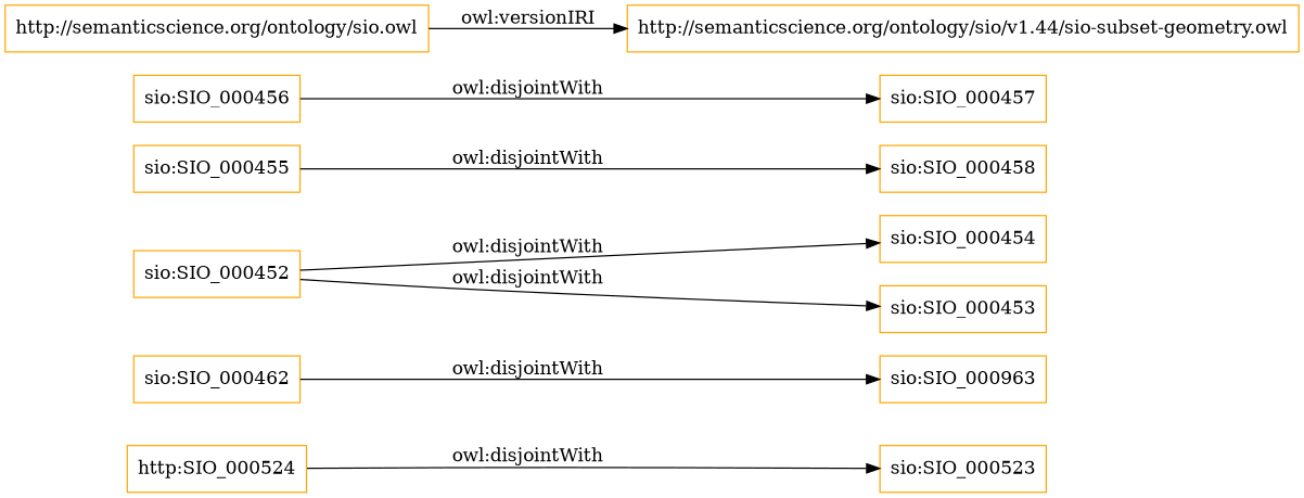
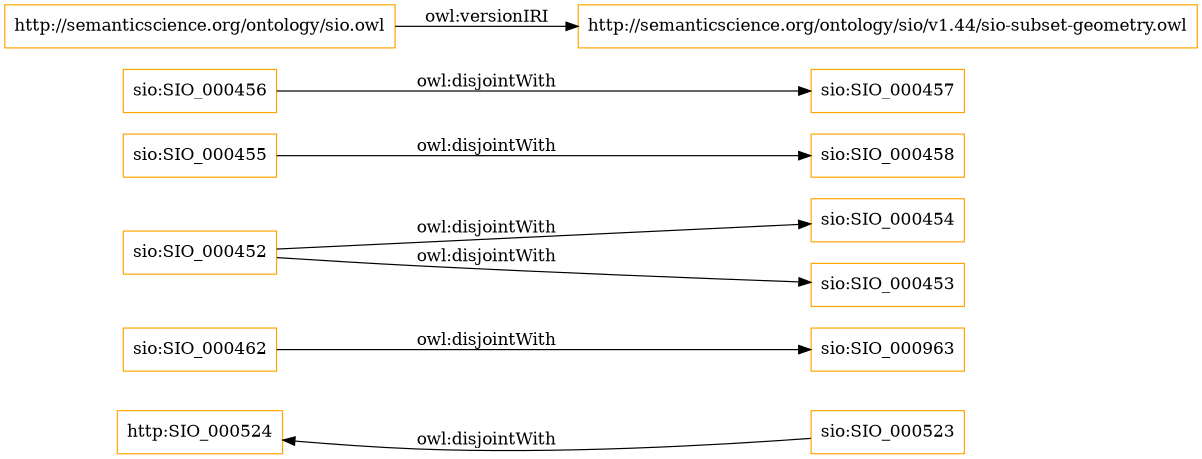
  digraph {
    rankdir=LR
    node [color=orange shape=rectangle]
    n1 [label="http:SIO_000524"]
    "sio:SIO_000523"
    n3 [label="sio:SIO_000963"]
    "sio:SIO_000462"
    "sio:SIO_000452"
    "sio:SIO_000454"
    "sio:SIO_000453"
    "sio:SIO_000455"
    "sio:SIO_000458"
    "sio:SIO_000456"
    "sio:SIO_000457"
    "http://semanticscience.org/ontology/sio.owl"
    "http://semanticscience.org/ontology/sio/v1.44/sio-subset-geometry.owl"
-   n1 -> "sio:SIO_000523" [label="owl:disjointWith"]
+   "sio:SIO_000523" -> n1 [label="owl:disjointWith"]
    "sio:SIO_000462" -> n3 [label="owl:disjointWith"]
    "sio:SIO_000452" -> "sio:SIO_000454" [label="owl:disjointWith"]
    "sio:SIO_000452" -> "sio:SIO_000453" [label="owl:disjointWith"]
    "sio:SIO_000455" -> "sio:SIO_000458" [label="owl:disjointWith"]
    "sio:SIO_000456" -> "sio:SIO_000457" [label="owl:disjointWith"]
    "http://semanticscience.org/ontology/sio.owl" -> "http://semanticscience.org/ontology/sio/v1.44/sio-subset-geometry.owl" [label="owl:versionIRI"]
  }
